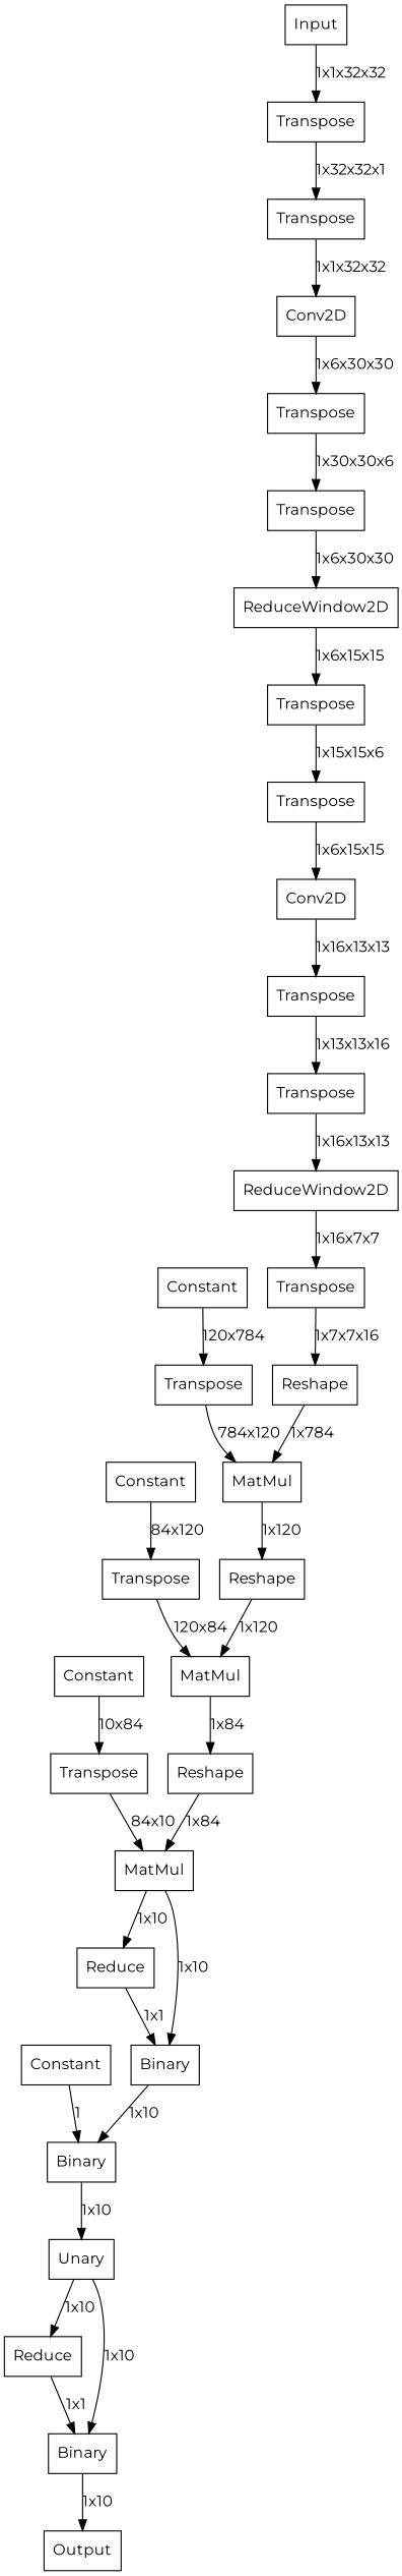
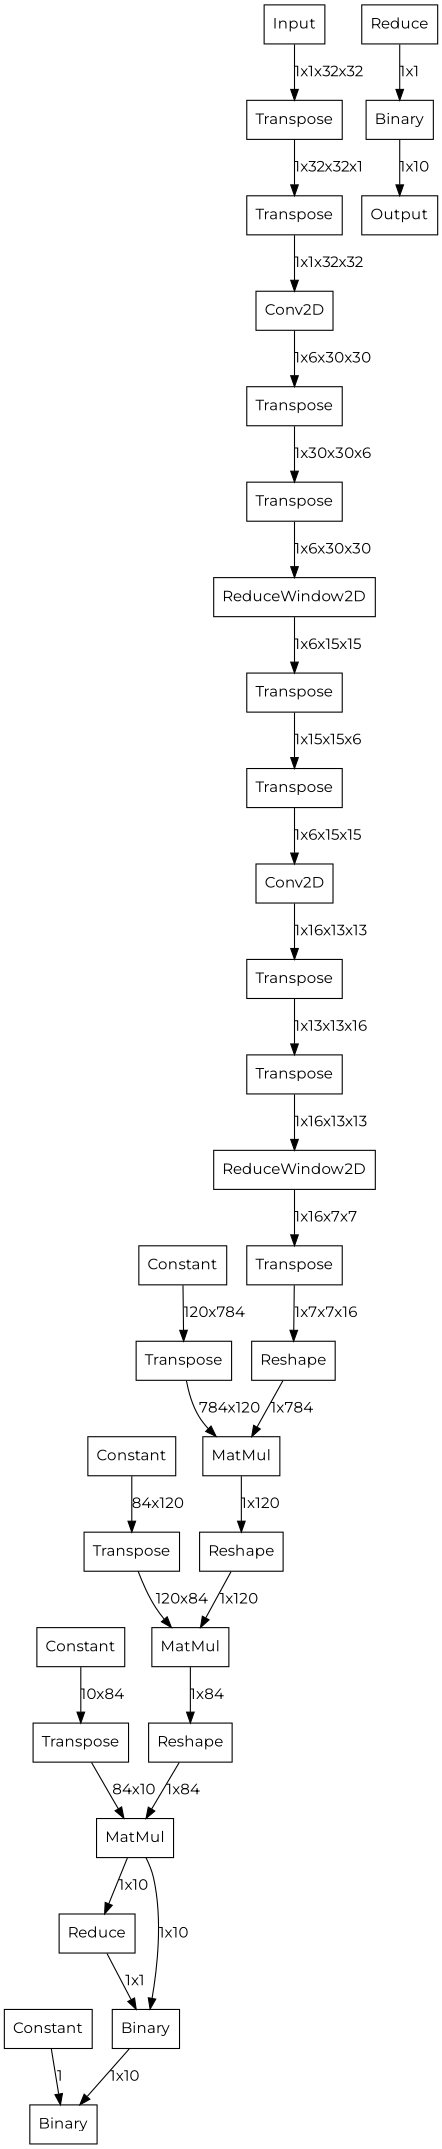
  digraph {
    fontname=Montserrat
    node [shape=record fontname=Montserrat]
    edge [fontname=Montserrat]
    n1 [label="{Transpose}"]
    n2 [label="{Conv2D}"]
    n3 [label="{Transpose}"]
    n4 [label="{Transpose}"]
    n5 [label="{ReduceWindow2D}"]
    n6 [label="{Transpose}"]
    n7 [label="{Transpose}"]
    n8 [label="{Conv2D}"]
    n9 [label="{Transpose}"]
    n10 [label="{Transpose}"]
    n11 [label="{ReduceWindow2D}"]
    n12 [label="{Transpose}"]
    n13 [label="{Reshape}"]
    n14 [label="{Transpose}"]
    n15 [label="{MatMul}"]
    n16 [label="{Reshape}"]
    n17 [label="{Transpose}"]
    n18 [label="{MatMul}"]
    n19 [label="{Reshape}"]
    n20 [label="{Transpose}"]
    n21 [label="{MatMul}"]
    n22 [label="{Reduce}"]
    n23 [label="{Binary}"]
    n24 [label="{Binary}"]
    n25 [label="{Constant}"]
-   n26 [label="{Unary}"]
    n27 [label="{Reduce}"]
    n28 [label="{Binary}"]
    n29 [label="{Output}"]
    n30 [label="{Input}"]
    n31 [label="{Transpose}"]
    n32 [label="{Constant}"]
    n33 [label="{Constant}"]
    n34 [label="{Constant}"]
    n1 -> n2 [label="1x1x32x32"]
    n2 -> n3 [label="1x6x30x30"]
    n3 -> n4 [label="1x30x30x6"]
    n4 -> n5 [label="1x6x30x30"]
    n5 -> n6 [label="1x6x15x15"]
    n6 -> n7 [label="1x15x15x6"]
    n7 -> n8 [label="1x6x15x15"]
    n8 -> n9 [label="1x16x13x13"]
    n9 -> n10 [label="1x13x13x16"]
    n10 -> n11 [label="1x16x13x13"]
    n11 -> n12 [label="1x16x7x7"]
    n12 -> n13 [label="1x7x7x16"]
    n13 -> n15 [label="1x784"]
    n14 -> n15 [label="784x120"]
    n15 -> n16 [label="1x120"]
    n16 -> n18 [label="1x120"]
    n17 -> n18 [label="120x84"]
    n18 -> n19 [label="1x84"]
    n19 -> n21 [label="1x84"]
    n20 -> n21 [label="84x10"]
    n21 -> n22 [label="1x10"]
    n21 -> n23 [label="1x10"]
    n22 -> n23 [label="1x1"]
    n23 -> n24 [label="1x10"]
-   n24 -> n26 [label="1x10"]
    n25 -> n24 [label=1]
-   n26 -> n27 [label="1x10"]
-   n26 -> n28 [label="1x10"]
    n27 -> n28 [label="1x1"]
    n28 -> n29 [label="1x10"]
    n30 -> n31 [label="1x1x32x32"]
    n31 -> n1 [label="1x32x32x1"]
    n32 -> n14 [label="120x784"]
    n33 -> n20 [label="10x84"]
    n34 -> n17 [label="84x120"]
  }
